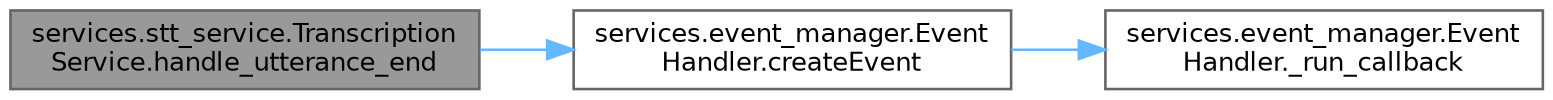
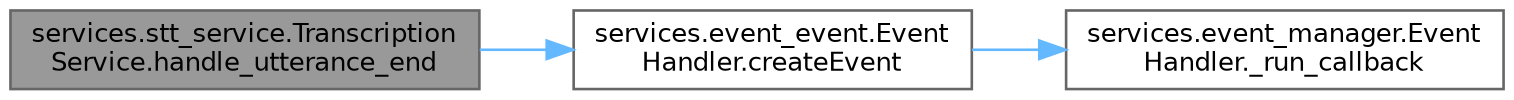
  digraph {
    rankdir=LR
    node [color=grey40 fillcolor=white fontname=Helvetica fontsize=10 shape=box style=filled]
    edge [color=steelblue1 fontname=Helvetica fontsize=10 labelfontname=Helvetica labelfontsize=10 style=solid]
    n1 [color=gray40 fillcolor=grey60 fontcolor=black height=0.2 label="services.stt_service.Transcription\lService.handle_utterance_end" width=0.4]
-   n2 [height=0.2 label="services.event_manager.Event\lHandler.createEvent" width=0.4]
+   n2 [height=0.2 label="services.event_event.Event\lHandler.createEvent" width=0.4]
    n3 [height=0.2 label="services.event_manager.Event\lHandler._run_callback" width=0.4]
    n1 -> n2
    n2 -> n3
  }
